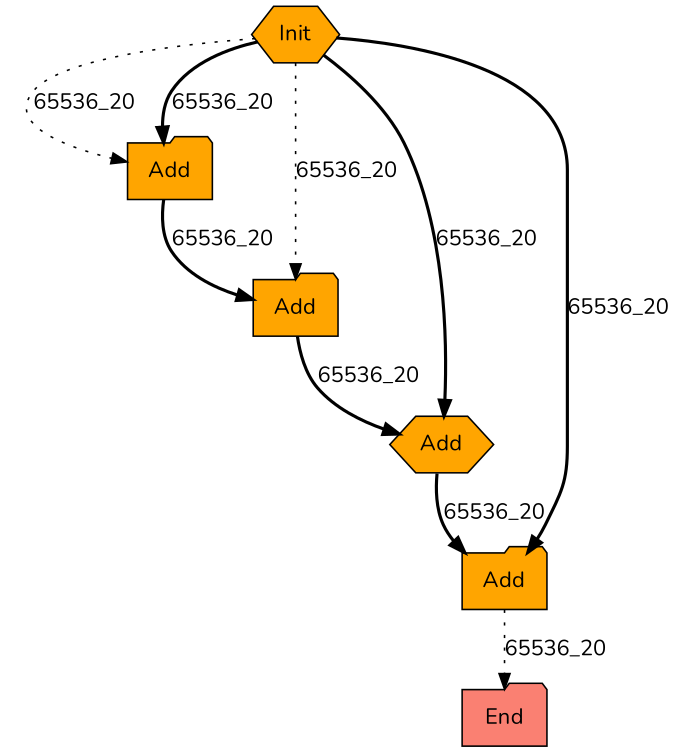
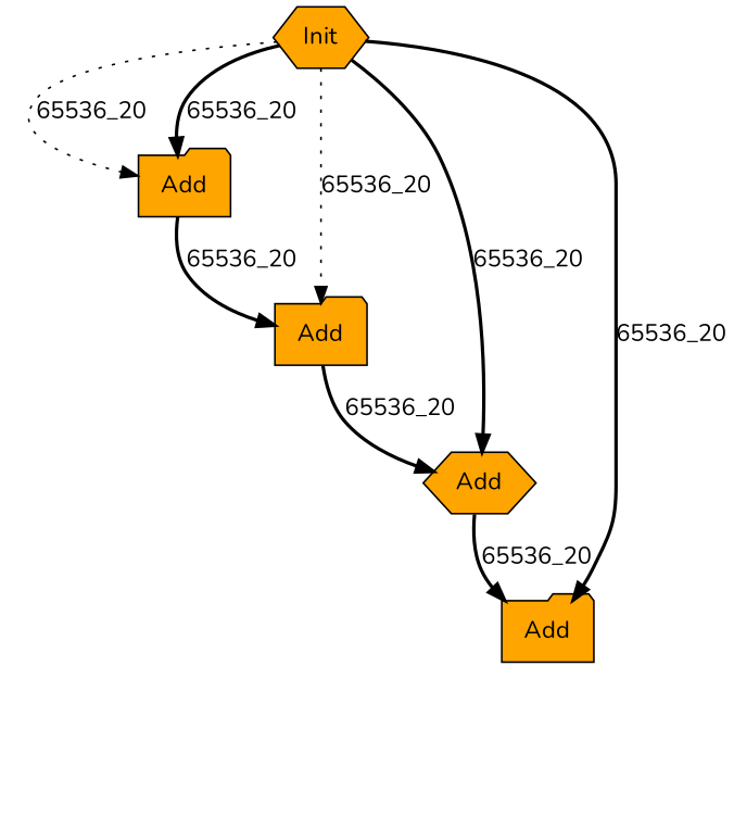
  digraph {
    fontname=Nunito
    node [style=filled fillcolor=orange shape=folder fontname=Nunito]
    edge [style=bold fontname=Nunito]
    n1 [label=Init shape=hexagon]
    n2 [label=Add]
    n3 [label=Add]
    n4 [label=Add shape=hexagon]
    n5 [label=Add]
-   n6 [label=End fillcolor=salmon]
    n1 -> n2 [label="65536_20" style=dotted]
    n1 -> n2 [label="65536_20"]
    n1 -> n3 [label="65536_20" style=dotted]
    n1 -> n4 [label="65536_20"]
    n1 -> n5 [label="65536_20"]
    n2 -> n3 [label="65536_20"]
    n3 -> n4 [label="65536_20"]
    n4 -> n5 [label="65536_20"]
-   n5 -> n6 [label="65536_20" style=dotted]
  }
